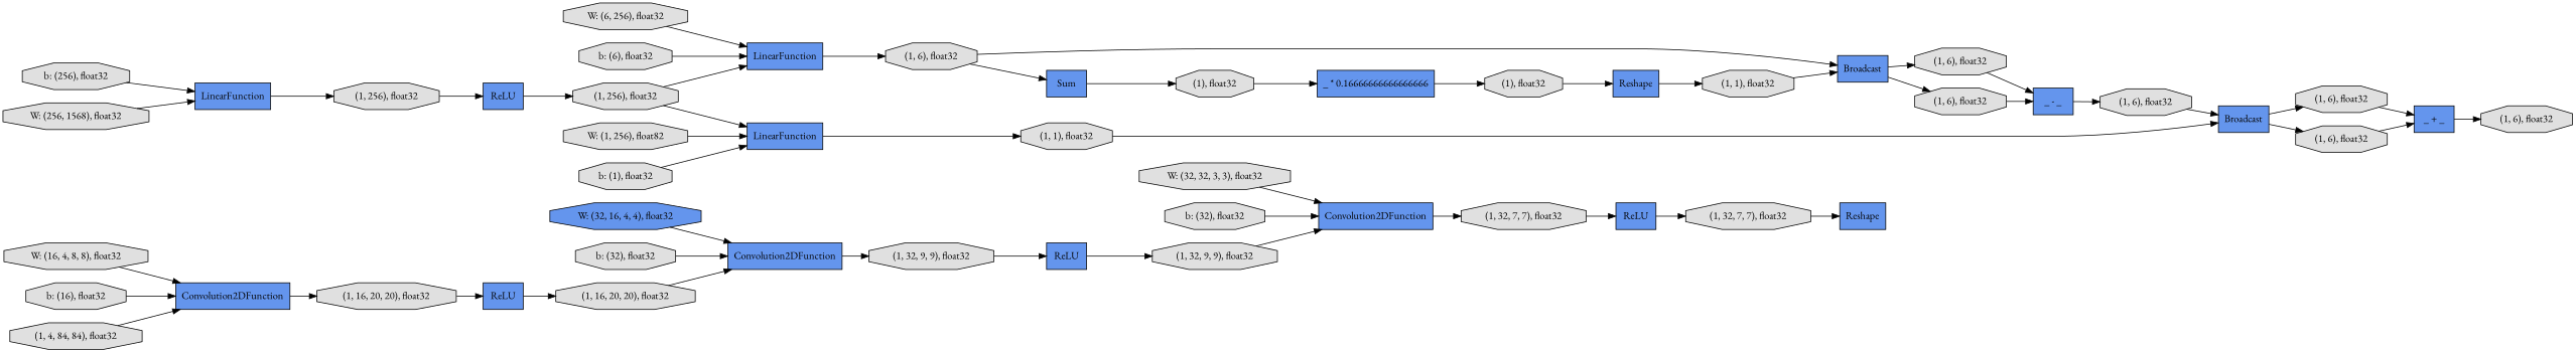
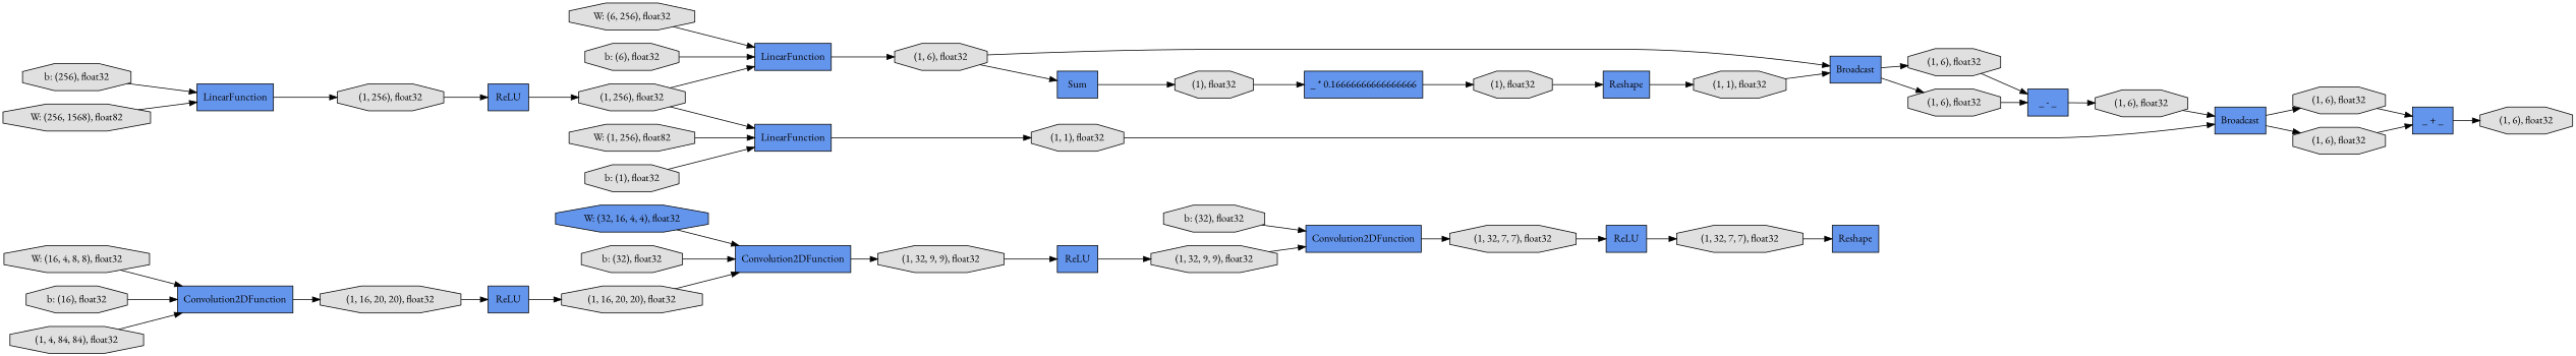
  digraph {
    fontname="EB Garamond"
    rankdir=LR
    node [fillcolor="#E0E0E0" fontname="EB Garamond" shape=octagon style=filled]
    edge [fontname="EB Garamond"]
    n1 [label="(1, 16, 20, 20), float32"]
    n2 [fillcolor="#6495ED" label=ReLU shape=record]
    n3 [label="(1, 16, 20, 20), float32"]
    n4 [label="(1, 6), float32"]
    n5 [fillcolor="#6495ED" label="_ + _" shape=record]
    n6 [label="(1, 6), float32"]
    n7 [label="(1, 6), float32"]
    n8 [fillcolor="#6495ED" label=Broadcast shape=record]
    n9 [fillcolor="#6495ED" label=Sum shape=record]
    n10 [label="(1, 6), float32"]
    n11 [label="(1, 6), float32"]
    n12 [label="(1), float32"]
    n13 [label="W: (16, 4, 8, 8), float32"]
    n14 [fillcolor="#6495ED" label=Convolution2DFunction shape=record]
    n15 [fillcolor="#6495ED" label=ReLU shape=record]
    n16 [label="(1, 32, 7, 7), float32"]
    n17 [fillcolor="#6495ED" label=Reshape shape=record]
    n18 [fillcolor="#6495ED" label="_ - _" shape=record]
    n19 [label="b: (256), float32"]
    n20 [fillcolor="#6495ED" label=LinearFunction shape=record]
    n21 [label="(1, 256), float32"]
    n22 [fillcolor="#6495ED" label=Convolution2DFunction shape=record]
    n23 [label="(1, 32, 9, 9), float32"]
    n24 [fillcolor="#6495ED" label=LinearFunction shape=record]
    n25 [label="(1, 1), float32"]
    n26 [fillcolor="#6495ED" label=Broadcast shape=record]
    n27 [label="b: (16), float32"]
    n28 [fillcolor="#6495ED" label="_ * 0.16666666666666666" shape=record]
    n29 [label="(1), float32"]
    n30 [fillcolor="#6495ED" label=LinearFunction shape=record]
    n31 [fillcolor="#6495ED" label=ReLU shape=record]
    n32 [label="(1, 32, 9, 9), float32"]
    n33 [label="W: (6, 256), float32"]
    n34 [fillcolor="#6495ED" label=Convolution2DFunction shape=record]
    n35 [label="(1, 32, 7, 7), float32"]
    n36 [label="(1, 6), float32"]
    n37 [fillcolor="#6495ED" label="W: (32, 16, 4, 4), float32"]
    n38 [label="(1, 6), float32"]
    n39 [fillcolor="#6495ED" label=Reshape shape=record]
    n40 [label="(1, 1), float32"]
    n41 [label="b: (6), float32"]
    n42 [fillcolor="#6495ED" label=ReLU shape=record]
    n43 [label="(1, 256), float32"]
    n44 [label="b: (32), float32"]
    n45 [label="W: (1, 256), float82"]
-   n46 [label="W: (32, 32, 3, 3), float32"]
    n47 [label="b: (1), float32"]
-   n48 [label="W: (256, 1568), float32"]
+   n48 [label="W: (256, 1568), float82"]
    n49 [label="b: (32), float32"]
    n50 [label="(1, 4, 84, 84), float32"]
    n1 -> n2
    n2 -> n3
    n3 -> n22
    n4 -> n5
    n5 -> n6
    n7 -> n8
    n7 -> n9
    n8 -> n10
    n8 -> n11
    n9 -> n12
    n10 -> n18
    n11 -> n18
    n12 -> n28
    n13 -> n14
    n14 -> n1
    n15 -> n16
    n16 -> n17
    n18 -> n38
    n19 -> n20
    n20 -> n21
    n21 -> n42
    n22 -> n23
    n23 -> n31
    n24 -> n25
    n25 -> n26
    n26 -> n4
    n26 -> n36
    n27 -> n14
    n28 -> n29
    n29 -> n39
    n30 -> n7
    n31 -> n32
    n32 -> n34
    n33 -> n30
    n34 -> n35
    n35 -> n15
    n36 -> n5
    n37 -> n22
    n38 -> n26
    n39 -> n40
    n40 -> n8
    n41 -> n30
    n42 -> n43
    n43 -> n24
    n43 -> n30
    n44 -> n22
    n45 -> n24
-   n46 -> n34
    n47 -> n24
    n48 -> n20
    n49 -> n34
    n50 -> n14
  }
